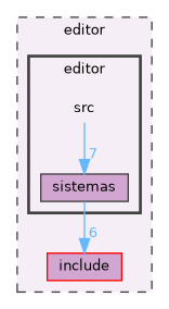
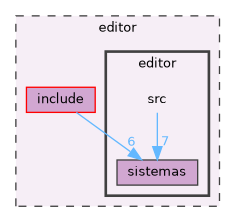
  digraph {
    compound=true
    node [fontname=Helvetica fontsize=10 shape=box fillcolor="#d1a7d1" style=filled]
    edge [color=steelblue1 fontcolor=steelblue1 fontname=Helvetica fontsize=10 labeldistance=1.5 labelfontname=Helvetica labelfontsize=10]
    n1 [height=0.2 label=src shape=plaintext width=0.4 fillcolor="" style=""]
    n2 [color=grey25 height=0.2 label=sistemas width=0.4]
    n3 [color=red height=0.2 label=include width=0.4]
    subgraph cluster_1 {
      bgcolor="#f6eef6"
      fontname=Helvetica
      fontsize=10
      label=editor
      pencolor=grey25
      style="filled,dashed"
      n3
      subgraph cluster_2 {
        bgcolor="#f6eef6"
        fontname=Helvetica
        fontsize=10
        label=editor
        pencolor=grey25
        style="filled,bold"
        n1
        n2
      }
    }
    n1 -> n2 [headlabel=7]
-   n2 -> n3 [headlabel=6]
+   n3 -> n2 [headlabel=6]
  }
